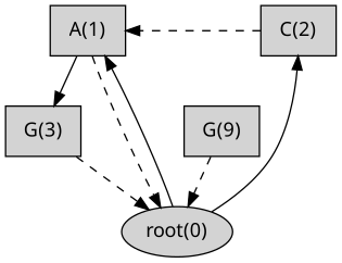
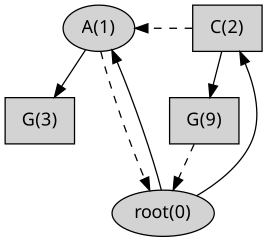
  digraph {
    node [fontname=Tahoma style=filled shape=box]
-   A [label="\N(1)"]
+   A [label="\N(1)" shape=""]
    C [label="\N(2)"]
    n3 [label="G(3)"]
    n4 [label="G(9)"]
    root [label="\N(0)" shape=""]
    subgraph sub_1 {
      rank=same
      A
      C
    }
    subgraph sub_2 {
      rank=same
      n3
      n4
    }
    subgraph sub_3 {
      A
      C
      n3
      n4
      root
    }
    A -> n3
    A -> root [style=dashed weight=0]
    C -> A [style=dashed weight=0]
-   n3 -> root [style=dashed weight=0]
+   C -> n4
    n4 -> root [style=dashed weight=0]
    root -> A
    root -> C
  }
